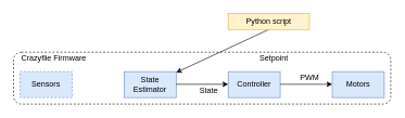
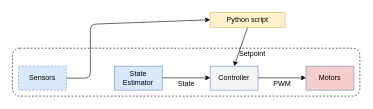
  <mxCell id="0" />
  <mxCell id="1" parent="0" />
  <mxCell id="2" value="" style="rounded=1;whiteSpace=wrap;html=1;fillColor=none;dashed=1;" parent="1" vertex="1"><mxGeometry x="20" y="80" width="580" height="80" as="geometry" /></mxCell>
  <mxCell id="3" value="Sensors" style="rounded=0;whiteSpace=wrap;html=1;fillColor=#dae8fc;strokeColor=#6c8ebf;dashed=1;" parent="1" vertex="1"><mxGeometry x="30" y="110" width="80" height="40" as="geometry" /></mxCell>
  <mxCell id="4" value="State Estimator" style="rounded=0;whiteSpace=wrap;html=1;fillColor=#dae8fc;strokeColor=#6c8ebf;" parent="1" vertex="1"><mxGeometry x="190" y="110" width="80" height="40" as="geometry" /></mxCell>
- <mxCell id="5" value="Controller" style="rounded=0;whiteSpace=wrap;html=1;fillColor=#dae8fc;strokeColor=#6c8ebf;" parent="1" vertex="1"><mxGeometry x="350" y="110" width="80" height="40" as="geometry" /></mxCell>
- <mxCell id="6" value="Motors" style="rounded=0;whiteSpace=wrap;html=1;fillColor=#dae8fc;strokeColor=#6c8ebf;" parent="1" vertex="1"><mxGeometry x="510" y="110" width="80" height="40" as="geometry" /></mxCell>
+ <mxCell id="5" value="Controller" style="rounded=0;whiteSpace=wrap;html=1;fillColor=#f5f5f5;strokeColor=#6c8ebf;" parent="1" vertex="1"><mxGeometry x="350" y="110" width="80" height="40" as="geometry" /></mxCell>
+ <mxCell id="6" value="Motors" style="rounded=0;whiteSpace=wrap;html=1;fillColor=#f8cecc;strokeColor=#6c8ebf;" parent="1" vertex="1"><mxGeometry x="510" y="110" width="80" height="40" as="geometry" /></mxCell>
  <mxCell id="7" value="" style="endArrow=classic;html=1;exitX=1;exitY=0.5;exitDx=0;exitDy=0;entryX=0;entryY=0.5;entryDx=0;entryDy=0;" parent="1" edge="1"><mxGeometry width="50" height="50" relative="1" as="geometry"><mxPoint x="270" y="129.5" as="sourcePoint" /><mxPoint x="350" y="129.5" as="targetPoint" /></mxGeometry></mxCell>
  <mxCell id="8" value="" style="endArrow=classic;html=1;exitX=1;exitY=0.5;exitDx=0;exitDy=0;entryX=0;entryY=0.5;entryDx=0;entryDy=0;" parent="1" edge="1"><mxGeometry width="50" height="50" relative="1" as="geometry"><mxPoint x="430" y="129.5" as="sourcePoint" /><mxPoint x="510" y="129.5" as="targetPoint" /></mxGeometry></mxCell>
- <mxCell id="9" value="" style="endArrow=classic;html=1;exitX=0.5;exitY=1;exitDx=0;exitDy=0;" parent="1" source="14" target="4" edge="1"><mxGeometry width="50" height="50" relative="1" as="geometry"><mxPoint x="390" y="70" as="sourcePoint" /><mxPoint x="220" y="160" as="targetPoint" /></mxGeometry></mxCell>
- <mxCell id="10" value="State" style="text;html=1;align=center;verticalAlign=middle;resizable=0;points=[];autosize=1;" parent="1" vertex="1"><mxGeometry x="300" y="130" width="40" height="20" as="geometry" /></mxCell>
+ <mxCell id="9" value="" style="endArrow=classic;html=1;exitX=0.5;exitY=1;exitDx=0;exitDy=0;entryX=0.5;entryY=0;entryDx=0;entryDy=0;" parent="1" source="14" target="5" edge="1"><mxGeometry width="50" height="50" relative="1" as="geometry"><mxPoint x="390" y="70" as="sourcePoint" /><mxPoint x="220" y="160" as="targetPoint" /></mxGeometry></mxCell>
+ <mxCell id="10" value="State" style="text;html=1;align=center;verticalAlign=middle;resizable=0;points=[];autosize=1;" parent="1" vertex="1"><mxGeometry x="290" y="130" width="40" height="20" as="geometry" /></mxCell>
  <mxCell id="11" value="Setpoint" style="text;html=1;align=center;verticalAlign=middle;resizable=0;points=[];autosize=1;" parent="1" vertex="1"><mxGeometry x="390" y="80" width="60" height="20" as="geometry" /></mxCell>
- <mxCell id="12" value="PWM" style="text;html=1;align=center;verticalAlign=middle;resizable=0;points=[];autosize=1;" parent="1" vertex="1"><mxGeometry x="455" y="110" width="40" height="20" as="geometry" /></mxCell>
- <mxCell id="13" value="Crazyflie Firmware" style="text;html=1;align=left;verticalAlign=middle;resizable=0;points=[];autosize=1;" parent="1" vertex="1"><mxGeometry x="30" y="80" width="120" height="20" as="geometry" /></mxCell>
+ <mxCell id="12" value="PWM" style="text;html=1;align=center;verticalAlign=middle;resizable=0;points=[];autosize=1;" parent="1" vertex="1"><mxGeometry x="450" y="130" width="40" height="20" as="geometry" /></mxCell>
  <mxCell id="14" value="Python script" style="rounded=0;whiteSpace=wrap;html=1;fillColor=#fff2cc;strokeColor=#d6b656;" parent="1" vertex="1"><mxGeometry x="350" y="20" width="125" height="25" as="geometry" /></mxCell>
+ <mxCell id="15" value="" style="endArrow=classic;html=1;exitX=1;exitY=0.5;exitDx=0;exitDy=0;entryX=0;entryY=0.5;entryDx=0;entryDy=0;" edge="1" parent="1" source="3" target="14"><mxGeometry width="50" height="50" relative="1" as="geometry"><mxPoint x="180" y="90" as="sourcePoint" /><mxPoint x="230" y="40" as="targetPoint" /><Array as="points"><mxPoint x="150" y="130" /><mxPoint x="150" y="40" /></Array></mxGeometry></mxCell>
